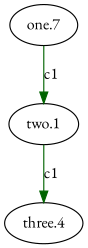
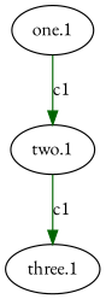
  digraph {
    fontname="EB Garamond"
    node [fontname="EB Garamond"]
    edge [color=darkgreen fontname="EB Garamond"]
-   n1 [label="one.7"]
+   n1 [label="one.1"]
    n2 [label="two.1"]
-   n3 [label="three.4"]
+   n3 [label="three.1"]
    n1 -> n2 [label=c1]
    n2 -> n3 [label=c1]
  }
